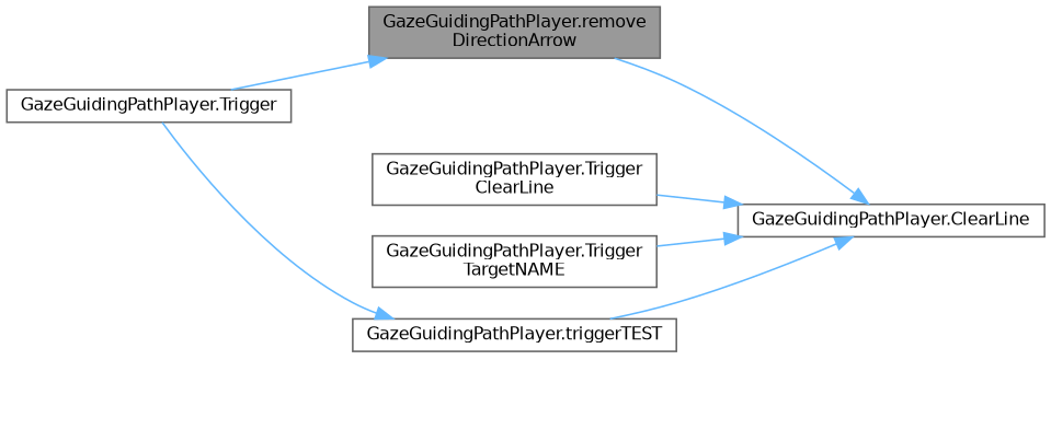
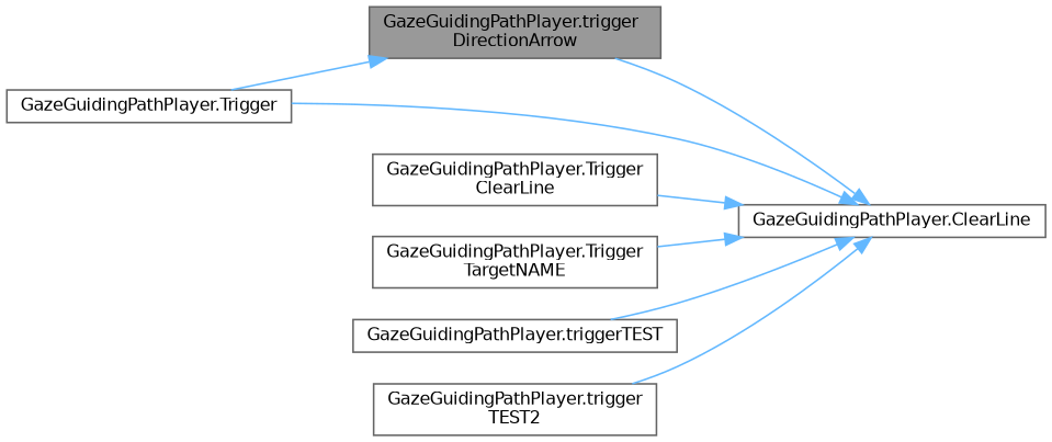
  digraph {
    rankdir=RL
    node [color=grey40 fillcolor=white fontname=Helvetica fontsize=10 shape=box style=filled]
    edge [color=steelblue1 dir=back fontname=Helvetica fontsize=10 labelfontname=Helvetica labelfontsize=10 style=solid]
-   n1 [color=gray40 fillcolor=grey60 fontcolor=black height=0.2 label="GazeGuidingPathPlayer.remove\lDirectionArrow" width=0.4]
+   n1 [color=gray40 fillcolor=grey60 fontcolor=black height=0.2 label="GazeGuidingPathPlayer.trigger\lDirectionArrow" width=0.4]
    n2 [height=0.2 label="GazeGuidingPathPlayer.Trigger" width=0.4]
    n3 [height=0.2 label="GazeGuidingPathPlayer.ClearLine" width=0.4]
    n4 [height=0.2 label="GazeGuidingPathPlayer.Trigger\lClearLine" width=0.4]
    n5 [height=0.2 label="GazeGuidingPathPlayer.Trigger\lTargetNAME" width=0.4]
    n6 [height=0.2 label="GazeGuidingPathPlayer.triggerTEST" width=0.4]
+   n7 [height=0.2 label="GazeGuidingPathPlayer.trigger\lTEST2" width=0.4]
    n1 -> n2
    n3 -> n1
-   n6 -> n2
+   n3 -> n2
    n3 -> n4
    n3 -> n5
    n3 -> n6
+   n3 -> n7
  }
